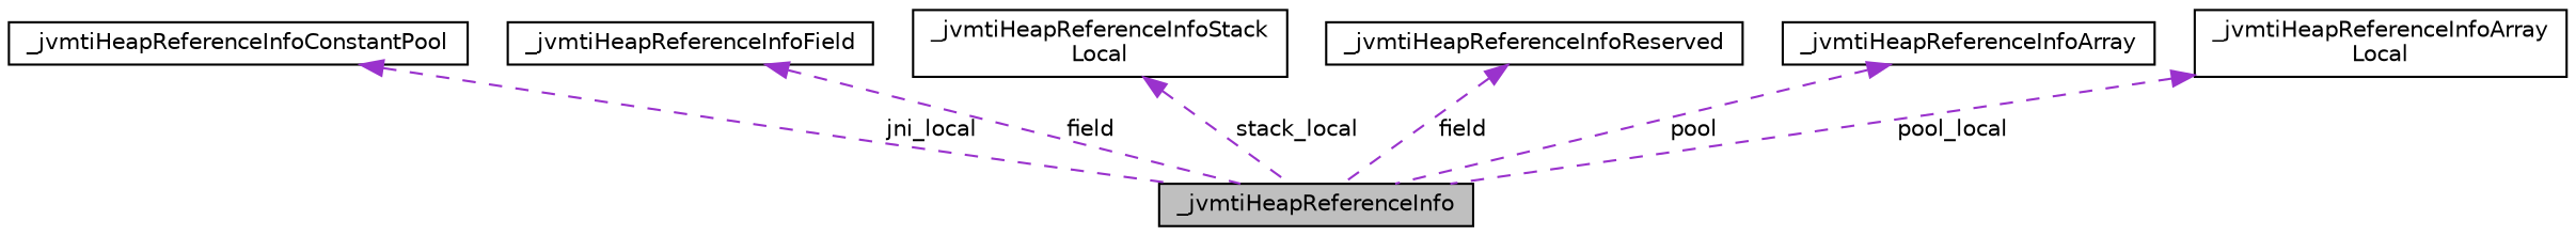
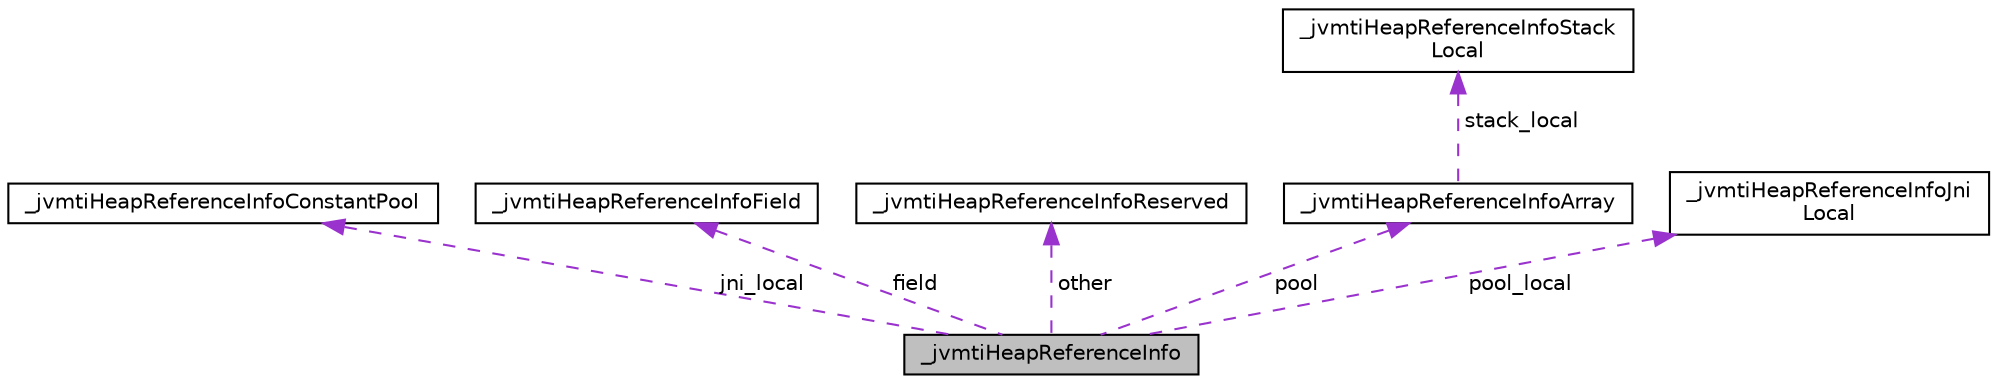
  digraph {
    rankdir=TB
    node [color=black fillcolor=white fontname=Helvetica fontsize=10 shape=record style=filled]
    edge [color=darkorchid3 dir=back fontname=Helvetica fontsize=10 labelfontname=Helvetica labelfontsize=10 style=dashed]
    n1 [fillcolor=grey75 fontcolor=black height=0.2 label=_jvmtiHeapReferenceInfo width=0.4]
    n2 [height=0.2 label=_jvmtiHeapReferenceInfoConstantPool width=0.4]
    n3 [height=0.2 label=_jvmtiHeapReferenceInfoField width=0.4]
    n4 [height=0.2 label="_jvmtiHeapReferenceInfoStack\lLocal" width=0.4]
    n5 [height=0.2 label=_jvmtiHeapReferenceInfoReserved width=0.4]
    n6 [height=0.2 label=_jvmtiHeapReferenceInfoArray width=0.4]
-   n7 [height=0.2 label="_jvmtiHeapReferenceInfoArray\lLocal" width=0.4]
+   n7 [height=0.2 label="_jvmtiHeapReferenceInfoJni\lLocal" width=0.4]
    n2 -> n1 [label=" jni_local"]
    n3 -> n1 [label=" field"]
-   n4 -> n1 [label=" stack_local"]
-   n5 -> n1 [label=" field"]
+   n4 -> n6 [label=" stack_local"]
+   n5 -> n1 [label=" other"]
    n6 -> n1 [label=" pool"]
    n7 -> n1 [label=" pool_local"]
  }
